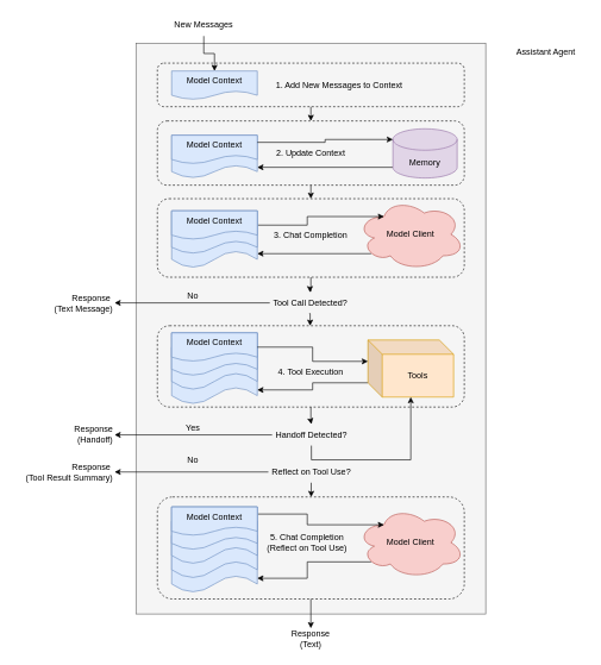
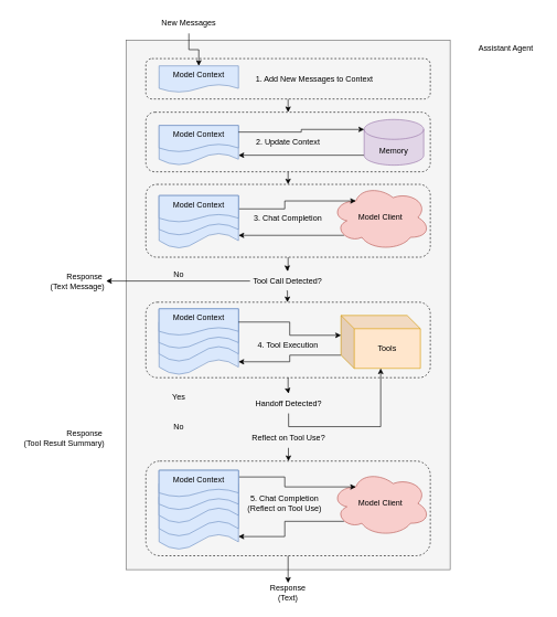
  <mxCell id="0" />
  <mxCell id="1" parent="0" />
  <mxCell id="2" value="" style="rounded=0;whiteSpace=wrap;html=1;fillColor=#f5f5f5;strokeColor=#666666;fontColor=#333333;" vertex="1" parent="1"><mxGeometry x="190" y="60" width="490" height="800" as="geometry" /></mxCell>
  <mxCell id="3" value="" style="rounded=1;whiteSpace=wrap;html=1;fillColor=none;dashed=1;" vertex="1" parent="1"><mxGeometry x="220" y="696" width="430" height="143" as="geometry" /></mxCell>
  <mxCell id="4" style="edgeStyle=orthogonalEdgeStyle;rounded=0;orthogonalLoop=1;jettySize=auto;html=1;exitX=0.5;exitY=1;exitDx=0;exitDy=0;entryX=0.5;entryY=0;entryDx=0;entryDy=0;" edge="1" parent="1" source="5" target="7"><mxGeometry relative="1" as="geometry" /></mxCell>
  <mxCell id="5" value="" style="rounded=1;whiteSpace=wrap;html=1;fillColor=none;dashed=1;" vertex="1" parent="1"><mxGeometry x="220" y="88" width="430" height="61" as="geometry" /></mxCell>
  <mxCell id="6" style="edgeStyle=orthogonalEdgeStyle;rounded=0;orthogonalLoop=1;jettySize=auto;html=1;exitX=0.5;exitY=1;exitDx=0;exitDy=0;entryX=0.5;entryY=0;entryDx=0;entryDy=0;" edge="1" parent="1" source="7" target="9"><mxGeometry relative="1" as="geometry" /></mxCell>
  <mxCell id="7" value="" style="rounded=1;whiteSpace=wrap;html=1;fillColor=none;dashed=1;" vertex="1" parent="1"><mxGeometry x="220" y="169" width="430" height="90" as="geometry" /></mxCell>
  <mxCell id="8" value="" style="edgeStyle=orthogonalEdgeStyle;rounded=0;orthogonalLoop=1;jettySize=auto;html=1;" edge="1" parent="1" source="9" target="51"><mxGeometry relative="1" as="geometry" /></mxCell>
  <mxCell id="9" value="" style="rounded=1;whiteSpace=wrap;html=1;fillColor=none;dashed=1;" vertex="1" parent="1"><mxGeometry x="220" y="278" width="430" height="110" as="geometry" /></mxCell>
  <mxCell id="10" value="" style="edgeStyle=orthogonalEdgeStyle;rounded=0;orthogonalLoop=1;jettySize=auto;html=1;" edge="1" parent="1" source="11" target="60"><mxGeometry relative="1" as="geometry" /></mxCell>
  <mxCell id="11" value="" style="rounded=1;whiteSpace=wrap;html=1;fillColor=none;dashed=1;" vertex="1" parent="1"><mxGeometry x="220" y="456" width="430" height="114" as="geometry" /></mxCell>
  <mxCell id="12" value="" style="edgeStyle=orthogonalEdgeStyle;rounded=0;orthogonalLoop=1;jettySize=auto;html=1;exitX=0.5;exitY=1;exitDx=0;exitDy=0;" edge="1" parent="1" source="3" target="42"><mxGeometry relative="1" as="geometry" /></mxCell>
  <mxCell id="13" value="Model Context" style="shape=document;whiteSpace=wrap;html=1;boundedLbl=1;fillColor=#dae8fc;strokeColor=#6c8ebf;" vertex="1" parent="1"><mxGeometry x="240" y="750" width="120" height="80" as="geometry" /></mxCell>
  <mxCell id="14" value="Model Context" style="shape=document;whiteSpace=wrap;html=1;boundedLbl=1;fillColor=#dae8fc;strokeColor=#6c8ebf;" vertex="1" parent="1"><mxGeometry x="240" y="486" width="120" height="80" as="geometry" /></mxCell>
  <mxCell id="15" style="edgeStyle=orthogonalEdgeStyle;rounded=0;orthogonalLoop=1;jettySize=auto;html=1;entryX=0.5;entryY=0;entryDx=0;entryDy=0;" edge="1" parent="1" source="16" target="23"><mxGeometry relative="1" as="geometry" /></mxCell>
  <mxCell id="16" value="New Messages" style="text;html=1;align=center;verticalAlign=middle;whiteSpace=wrap;rounded=0;" vertex="1" parent="1"><mxGeometry x="240" y="20" width="90" height="30" as="geometry" /></mxCell>
  <mxCell id="17" style="edgeStyle=orthogonalEdgeStyle;rounded=0;orthogonalLoop=1;jettySize=auto;html=1;exitX=0;exitY=1;exitDx=0;exitDy=-15;exitPerimeter=0;entryX=1;entryY=0.75;entryDx=0;entryDy=0;" edge="1" parent="1" source="18" target="25"><mxGeometry relative="1" as="geometry" /></mxCell>
  <mxCell id="18" value="Memory" style="shape=cylinder3;whiteSpace=wrap;html=1;boundedLbl=1;backgroundOutline=1;size=15;fillColor=#e1d5e7;strokeColor=#9673a6;" vertex="1" parent="1"><mxGeometry x="550" y="180" width="90" height="69" as="geometry" /></mxCell>
  <mxCell id="19" style="edgeStyle=orthogonalEdgeStyle;rounded=0;orthogonalLoop=1;jettySize=auto;html=1;exitX=0.13;exitY=0.77;exitDx=0;exitDy=0;exitPerimeter=0;entryX=1;entryY=0.75;entryDx=0;entryDy=0;" edge="1" parent="1" source="20" target="46"><mxGeometry relative="1" as="geometry" /></mxCell>
  <mxCell id="20" value="Model Client" style="ellipse;shape=cloud;whiteSpace=wrap;html=1;fillColor=#f8cecc;strokeColor=#b85450;" vertex="1" parent="1"><mxGeometry x="500" y="278" width="150" height="100" as="geometry" /></mxCell>
  <mxCell id="21" style="edgeStyle=orthogonalEdgeStyle;rounded=0;orthogonalLoop=1;jettySize=auto;html=1;exitX=0;exitY=0;exitDx=0;exitDy=60;exitPerimeter=0;entryX=1;entryY=0.75;entryDx=0;entryDy=0;" edge="1" parent="1" source="22" target="14"><mxGeometry relative="1" as="geometry" /></mxCell>
  <mxCell id="22" value="Tools" style="shape=cube;whiteSpace=wrap;html=1;boundedLbl=1;backgroundOutline=1;darkOpacity=0.05;darkOpacity2=0.1;fillColor=#ffe6cc;strokeColor=#d79b00;" vertex="1" parent="1"><mxGeometry x="515" y="476" width="120" height="80" as="geometry" /></mxCell>
  <mxCell id="23" value="Model Context" style="shape=document;whiteSpace=wrap;html=1;boundedLbl=1;fillColor=#dae8fc;strokeColor=#6c8ebf;" vertex="1" parent="1"><mxGeometry x="240" y="99" width="120" height="40" as="geometry" /></mxCell>
  <mxCell id="24" value="1. Add New Messages to Context" style="text;html=1;align=center;verticalAlign=middle;whiteSpace=wrap;rounded=0;" vertex="1" parent="1"><mxGeometry x="380" y="103.5" width="190" height="30" as="geometry" /></mxCell>
  <mxCell id="25" value="Model Context" style="shape=document;whiteSpace=wrap;html=1;boundedLbl=1;fillColor=#dae8fc;strokeColor=#6c8ebf;" vertex="1" parent="1"><mxGeometry x="240" y="189" width="120" height="60" as="geometry" /></mxCell>
  <mxCell id="26" value="2. Update Context" style="text;html=1;align=center;verticalAlign=middle;whiteSpace=wrap;rounded=0;" vertex="1" parent="1"><mxGeometry x="380" y="199" width="110" height="30" as="geometry" /></mxCell>
  <mxCell id="27" value="Model Context" style="shape=document;whiteSpace=wrap;html=1;boundedLbl=1;fillColor=#dae8fc;strokeColor=#6c8ebf;" vertex="1" parent="1"><mxGeometry x="240" y="189" width="120" height="40" as="geometry" /></mxCell>
  <mxCell id="28" style="edgeStyle=orthogonalEdgeStyle;rounded=0;orthogonalLoop=1;jettySize=auto;html=1;entryX=0.25;entryY=0.25;entryDx=0;entryDy=0;entryPerimeter=0;" edge="1" parent="1" source="48" target="20"><mxGeometry relative="1" as="geometry" /></mxCell>
  <mxCell id="29" value="3. Chat Completion" style="text;html=1;align=center;verticalAlign=middle;whiteSpace=wrap;rounded=0;" vertex="1" parent="1"><mxGeometry x="380" y="315" width="110" height="30" as="geometry" /></mxCell>
  <mxCell id="30" value="Model Context" style="shape=document;whiteSpace=wrap;html=1;boundedLbl=1;fillColor=#dae8fc;strokeColor=#6c8ebf;" vertex="1" parent="1"><mxGeometry x="240" y="466" width="120" height="80" as="geometry" /></mxCell>
  <mxCell id="31" value="Model Context" style="shape=document;whiteSpace=wrap;html=1;boundedLbl=1;fillColor=#dae8fc;strokeColor=#6c8ebf;" vertex="1" parent="1"><mxGeometry x="240" y="466" width="120" height="60" as="geometry" /></mxCell>
  <mxCell id="32" value="Model Context" style="shape=document;whiteSpace=wrap;html=1;boundedLbl=1;fillColor=#dae8fc;strokeColor=#6c8ebf;" vertex="1" parent="1"><mxGeometry x="240" y="466" width="120" height="40" as="geometry" /></mxCell>
  <mxCell id="33" value="4. Tool Execution" style="text;html=1;align=center;verticalAlign=middle;whiteSpace=wrap;rounded=0;" vertex="1" parent="1"><mxGeometry x="380" y="506" width="110" height="30" as="geometry" /></mxCell>
  <mxCell id="34" style="edgeStyle=orthogonalEdgeStyle;rounded=0;orthogonalLoop=1;jettySize=auto;html=1;exitX=0.13;exitY=0.77;exitDx=0;exitDy=0;exitPerimeter=0;entryX=1;entryY=0.75;entryDx=0;entryDy=0;" edge="1" parent="1" source="35" target="13"><mxGeometry relative="1" as="geometry"><mxPoint x="380" y="790" as="targetPoint" /></mxGeometry></mxCell>
  <mxCell id="35" value="Model Client" style="ellipse;shape=cloud;whiteSpace=wrap;html=1;fillColor=#f8cecc;strokeColor=#b85450;" vertex="1" parent="1"><mxGeometry x="500" y="710" width="150" height="100" as="geometry" /></mxCell>
  <mxCell id="36" style="edgeStyle=orthogonalEdgeStyle;rounded=0;orthogonalLoop=1;jettySize=auto;html=1;entryX=0.25;entryY=0.25;entryDx=0;entryDy=0;entryPerimeter=0;exitX=1;exitY=0.25;exitDx=0;exitDy=0;" edge="1" parent="1" source="41" target="35"><mxGeometry relative="1" as="geometry"><mxPoint x="380" y="750" as="sourcePoint" /></mxGeometry></mxCell>
  <mxCell id="37" value="5. Chat Completion (Reflect on Tool Use)" style="text;html=1;align=center;verticalAlign=middle;whiteSpace=wrap;rounded=0;" vertex="1" parent="1"><mxGeometry x="365" y="745" width="130" height="30" as="geometry" /></mxCell>
  <mxCell id="38" value="Model Context" style="shape=document;whiteSpace=wrap;html=1;boundedLbl=1;fillColor=#dae8fc;strokeColor=#6c8ebf;" vertex="1" parent="1"><mxGeometry x="240" y="730" width="120" height="80" as="geometry" /></mxCell>
  <mxCell id="39" value="Model Context" style="shape=document;whiteSpace=wrap;html=1;boundedLbl=1;fillColor=#dae8fc;strokeColor=#6c8ebf;" vertex="1" parent="1"><mxGeometry x="240" y="710" width="120" height="80" as="geometry" /></mxCell>
  <mxCell id="40" value="Model Context" style="shape=document;whiteSpace=wrap;html=1;boundedLbl=1;fillColor=#dae8fc;strokeColor=#6c8ebf;" vertex="1" parent="1"><mxGeometry x="240" y="710" width="120" height="60" as="geometry" /></mxCell>
  <mxCell id="41" value="Model Context" style="shape=document;whiteSpace=wrap;html=1;boundedLbl=1;fillColor=#dae8fc;strokeColor=#6c8ebf;" vertex="1" parent="1"><mxGeometry x="240" y="710" width="120" height="40" as="geometry" /></mxCell>
  <mxCell id="42" value="Response&lt;div&gt;(Text)&lt;/div&gt;" style="text;html=1;align=center;verticalAlign=middle;whiteSpace=wrap;rounded=0;" vertex="1" parent="1"><mxGeometry x="405" y="880" width="60" height="30" as="geometry" /></mxCell>
  <mxCell id="43" value="Response&amp;nbsp;&lt;div&gt;(Tool Result Summary)&lt;/div&gt;" style="text;html=1;align=right;verticalAlign=middle;whiteSpace=wrap;rounded=0;" vertex="1" parent="1"><mxGeometry x="20" y="646" width="140" height="30" as="geometry" /></mxCell>
  <mxCell id="44" value="Response&amp;nbsp;&lt;div&gt;&lt;span style=&quot;background-color: initial;&quot;&gt;(Text Message)&lt;/span&gt;&lt;/div&gt;" style="text;html=1;align=right;verticalAlign=middle;whiteSpace=wrap;rounded=0;" vertex="1" parent="1"><mxGeometry x="20" y="409" width="140" height="30" as="geometry" /></mxCell>
  <mxCell id="45" style="edgeStyle=orthogonalEdgeStyle;rounded=0;orthogonalLoop=1;jettySize=auto;html=1;exitX=1;exitY=0.25;exitDx=0;exitDy=0;entryX=0;entryY=0;entryDx=0;entryDy=15;entryPerimeter=0;" edge="1" parent="1" source="27" target="18"><mxGeometry relative="1" as="geometry" /></mxCell>
  <mxCell id="46" value="Model Context" style="shape=document;whiteSpace=wrap;html=1;boundedLbl=1;fillColor=#dae8fc;strokeColor=#6c8ebf;" vertex="1" parent="1"><mxGeometry x="240" y="295" width="120" height="80" as="geometry" /></mxCell>
  <mxCell id="47" value="Model Context" style="shape=document;whiteSpace=wrap;html=1;boundedLbl=1;fillColor=#dae8fc;strokeColor=#6c8ebf;" vertex="1" parent="1"><mxGeometry x="240" y="295" width="120" height="60" as="geometry" /></mxCell>
  <mxCell id="48" value="Model Context" style="shape=document;whiteSpace=wrap;html=1;boundedLbl=1;fillColor=#dae8fc;strokeColor=#6c8ebf;" vertex="1" parent="1"><mxGeometry x="240" y="295" width="120" height="40" as="geometry" /></mxCell>
  <mxCell id="49" style="edgeStyle=orthogonalEdgeStyle;rounded=0;orthogonalLoop=1;jettySize=auto;html=1;" edge="1" parent="1" source="51" target="44"><mxGeometry relative="1" as="geometry" /></mxCell>
  <mxCell id="50" style="edgeStyle=orthogonalEdgeStyle;rounded=0;orthogonalLoop=1;jettySize=auto;html=1;exitX=0.5;exitY=1;exitDx=0;exitDy=0;entryX=0.5;entryY=0;entryDx=0;entryDy=0;" edge="1" parent="1"><mxGeometry relative="1" as="geometry"><mxPoint x="432.75" y="439" as="sourcePoint" /><mxPoint x="434" y="456" as="targetPoint" /></mxGeometry></mxCell>
  <mxCell id="51" value="Tool Call Detected?" style="text;html=1;align=center;verticalAlign=middle;whiteSpace=wrap;rounded=0;" vertex="1" parent="1"><mxGeometry x="377.5" y="409" width="112.5" height="30" as="geometry" /></mxCell>
- <mxCell id="52" style="edgeStyle=orthogonalEdgeStyle;rounded=0;orthogonalLoop=1;jettySize=auto;html=1;entryX=1;entryY=0.5;entryDx=0;entryDy=0;" edge="1" parent="1" source="54" target="43"><mxGeometry relative="1" as="geometry" /></mxCell>
  <mxCell id="53" value="" style="edgeStyle=orthogonalEdgeStyle;rounded=0;orthogonalLoop=1;jettySize=auto;html=1;entryX=0.5;entryY=0;entryDx=0;entryDy=0;" edge="1" parent="1" source="54" target="3"><mxGeometry relative="1" as="geometry" /></mxCell>
  <mxCell id="54" value="Reflect on Tool Use?" style="text;html=1;align=center;verticalAlign=middle;whiteSpace=wrap;rounded=0;" vertex="1" parent="1"><mxGeometry x="375.5" y="646" width="120" height="30" as="geometry" /></mxCell>
  <mxCell id="55" value="No" style="text;html=1;align=center;verticalAlign=middle;whiteSpace=wrap;rounded=0;" vertex="1" parent="1"><mxGeometry x="240" y="400" width="60" height="30" as="geometry" /></mxCell>
  <mxCell id="56" value="No" style="text;html=1;align=center;verticalAlign=middle;whiteSpace=wrap;rounded=0;" vertex="1" parent="1"><mxGeometry x="240" y="630" width="60" height="30" as="geometry" /></mxCell>
  <mxCell id="57" style="edgeStyle=orthogonalEdgeStyle;rounded=0;orthogonalLoop=1;jettySize=auto;html=1;exitX=1;exitY=0.5;exitDx=0;exitDy=0;entryX=0;entryY=0;entryDx=0;entryDy=30;entryPerimeter=0;" edge="1" parent="1" source="32" target="22"><mxGeometry relative="1" as="geometry" /></mxCell>
- <mxCell id="58" style="edgeStyle=orthogonalEdgeStyle;rounded=0;orthogonalLoop=1;jettySize=auto;html=1;entryX=1;entryY=0.5;entryDx=0;entryDy=0;" edge="1" parent="1" source="60" target="61"><mxGeometry relative="1" as="geometry" /></mxCell>
  <mxCell id="59" style="edgeStyle=orthogonalEdgeStyle;rounded=0;orthogonalLoop=1;jettySize=auto;html=1;exitX=0.5;exitY=1;exitDx=0;exitDy=0;" edge="1" parent="1" source="60" target="22"><mxGeometry relative="1" as="geometry" /></mxCell>
  <mxCell id="60" value="Handoff Detected?" style="text;html=1;align=center;verticalAlign=middle;whiteSpace=wrap;rounded=0;shadow=1;" vertex="1" parent="1"><mxGeometry x="380.75" y="594" width="110" height="30" as="geometry" /></mxCell>
- <mxCell id="61" value="Response&lt;div&gt;(Handoff)&lt;/div&gt;" style="text;html=1;align=right;verticalAlign=middle;whiteSpace=wrap;rounded=0;" vertex="1" parent="1"><mxGeometry x="100" y="594" width="60" height="30" as="geometry" /></mxCell>
  <mxCell id="62" value="Yes" style="text;html=1;align=center;verticalAlign=middle;whiteSpace=wrap;rounded=0;" vertex="1" parent="1"><mxGeometry x="240" y="584" width="60" height="30" as="geometry" /></mxCell>
  <mxCell id="63" value="Assistant Agent" style="text;html=1;align=center;verticalAlign=middle;whiteSpace=wrap;rounded=0;" vertex="1" parent="1"><mxGeometry x="710" y="58" width="109.25" height="30" as="geometry" /></mxCell>
